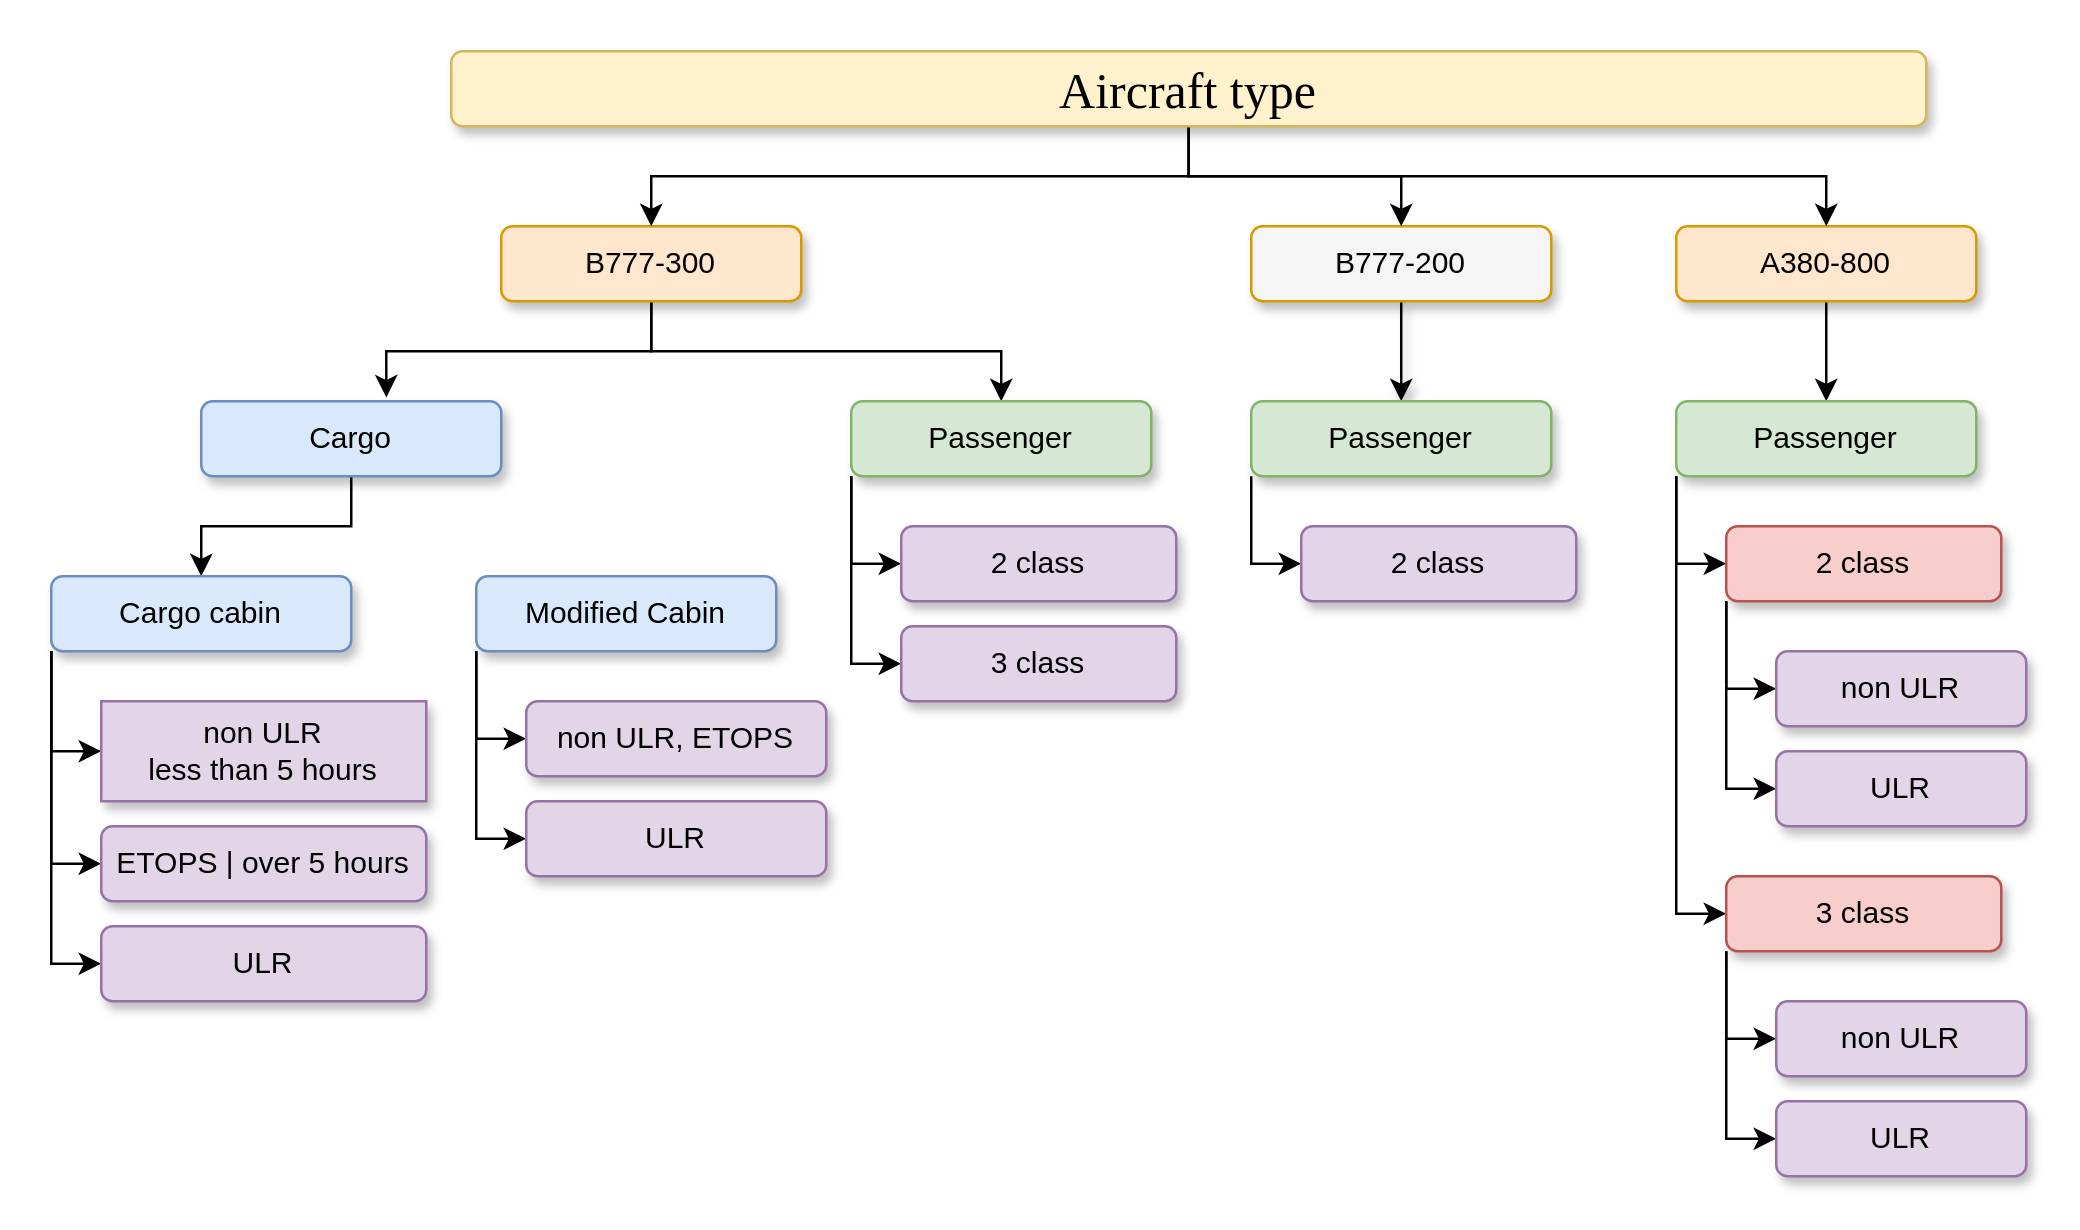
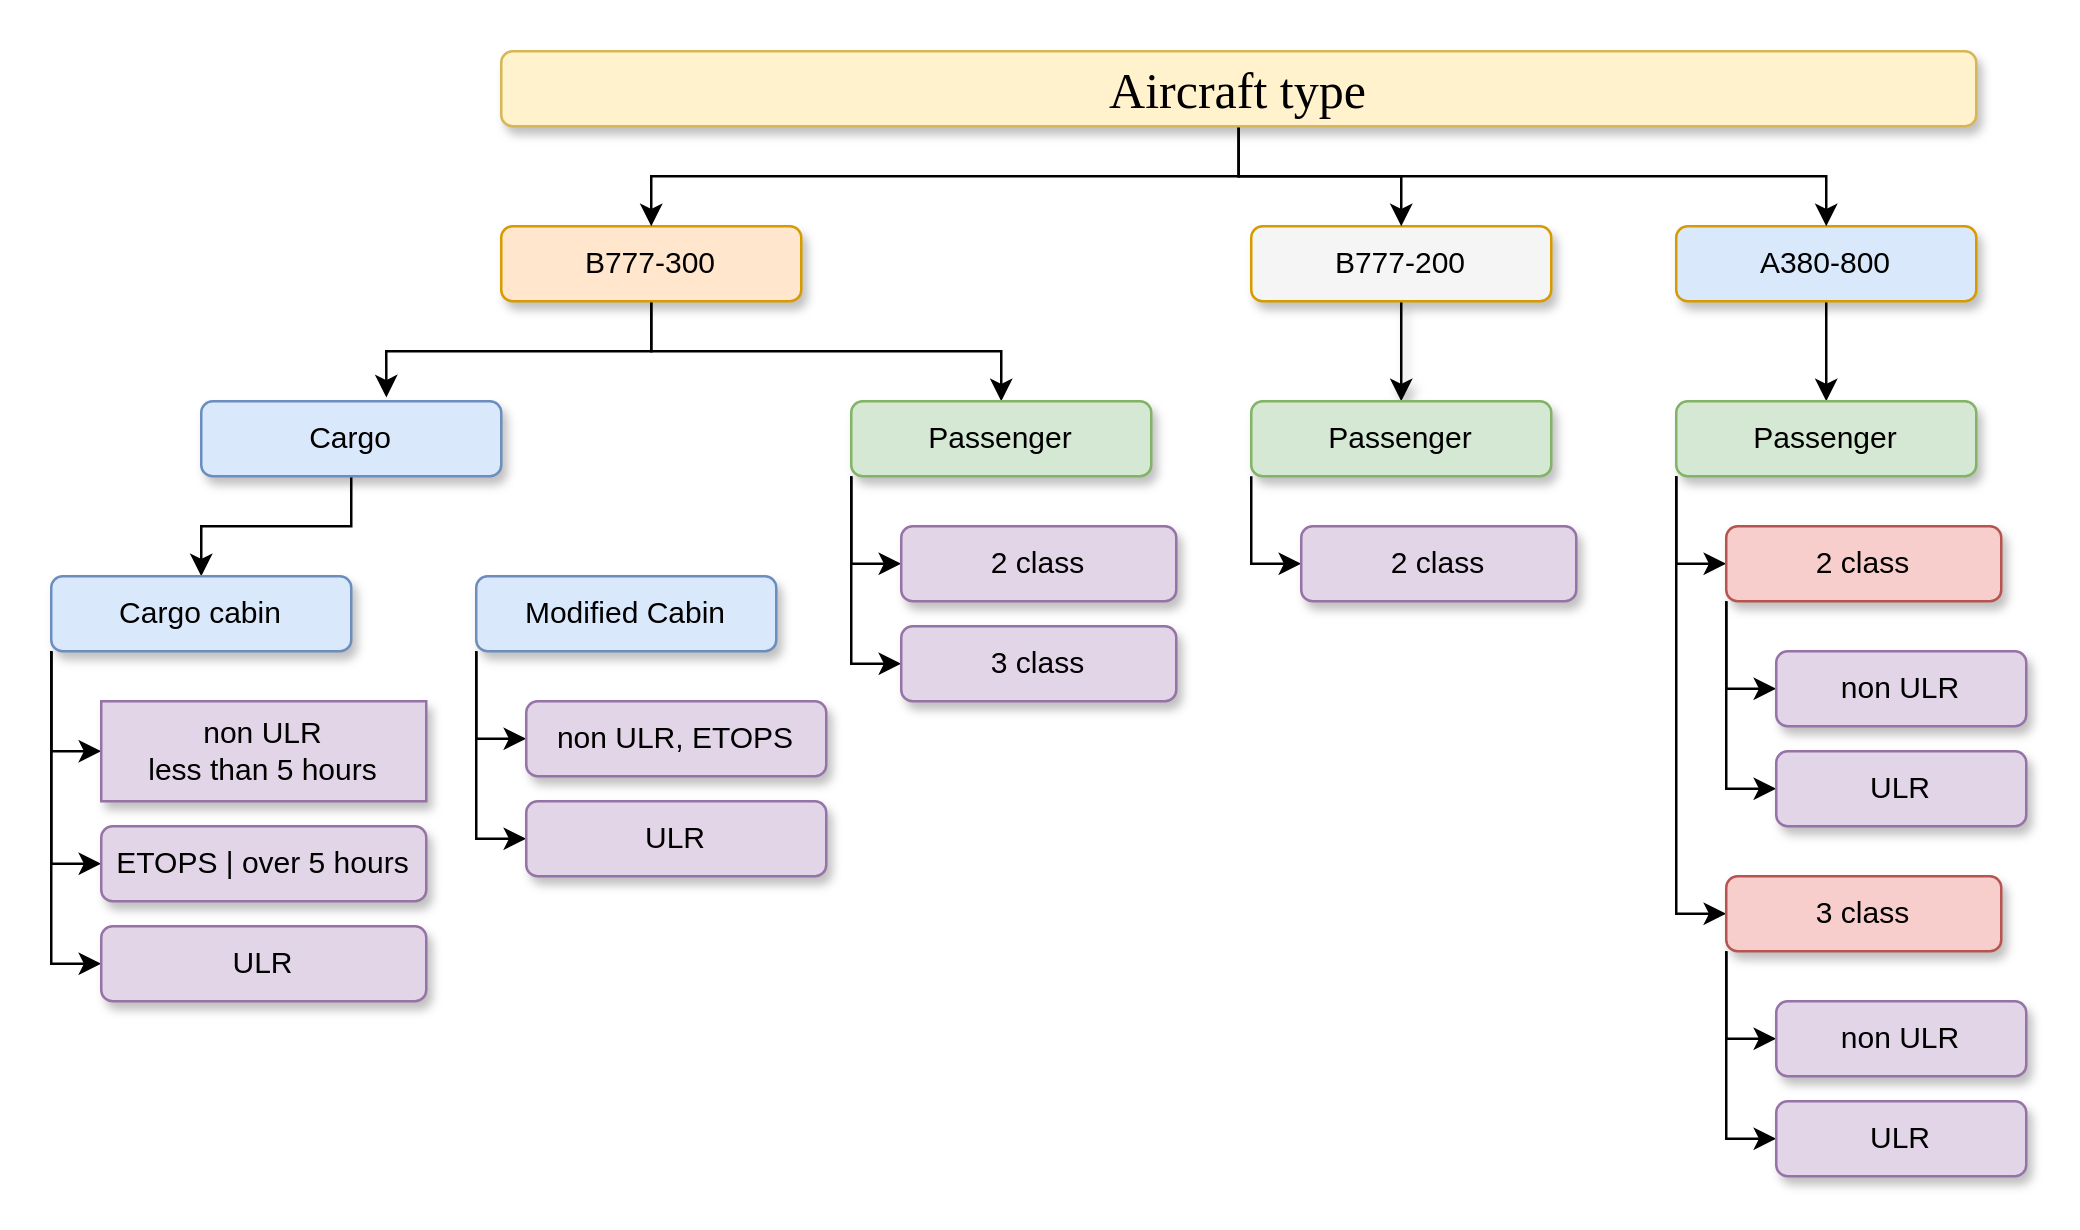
  <mxCell id="0" />
  <mxCell id="1" parent="0" />
  <mxCell id="2" style="edgeStyle=orthogonalEdgeStyle;rounded=0;orthogonalLoop=1;jettySize=auto;html=1;exitX=0.5;exitY=1;exitDx=0;exitDy=0;entryX=0.617;entryY=-0.05;entryDx=0;entryDy=0;entryPerimeter=0;" edge="1" parent="1" source="4" target="14"><mxGeometry relative="1" as="geometry" /></mxCell>
  <mxCell id="3" style="edgeStyle=orthogonalEdgeStyle;rounded=0;orthogonalLoop=1;jettySize=auto;html=1;exitX=0.5;exitY=1;exitDx=0;exitDy=0;shadow=0;fontFamily=Verdana;fontSize=20;" edge="1" parent="1" source="4" target="17"><mxGeometry relative="1" as="geometry" /></mxCell>
  <mxCell id="4" value="B777-300" style="rounded=1;whiteSpace=wrap;html=1;fillColor=#ffe6cc;strokeColor=#d79b00;shadow=1;" vertex="1" parent="1"><mxGeometry x="200" y="90" width="120" height="30" as="geometry" /></mxCell>
  <mxCell id="5" style="edgeStyle=orthogonalEdgeStyle;rounded=0;orthogonalLoop=1;jettySize=auto;html=1;exitX=0.5;exitY=1;exitDx=0;exitDy=0;entryX=0.5;entryY=0;entryDx=0;entryDy=0;shadow=1;fontFamily=Verdana;fontSize=20;" edge="1" parent="1" source="6" target="26"><mxGeometry relative="1" as="geometry" /></mxCell>
  <mxCell id="6" value="B777-200" style="rounded=1;whiteSpace=wrap;html=1;fillColor=#f5f5f5;strokeColor=#d79b00;shadow=1;" vertex="1" parent="1"><mxGeometry x="500" y="90" width="120" height="30" as="geometry" /></mxCell>
  <mxCell id="7" style="edgeStyle=orthogonalEdgeStyle;rounded=0;orthogonalLoop=1;jettySize=auto;html=1;exitX=0.5;exitY=1;exitDx=0;exitDy=0;" edge="1" parent="1" source="8" target="29"><mxGeometry relative="1" as="geometry" /></mxCell>
- <mxCell id="8" value="A380-800" style="rounded=1;whiteSpace=wrap;html=1;fillColor=#ffe6cc;strokeColor=#d79b00;shadow=1;" vertex="1" parent="1"><mxGeometry x="670" y="90" width="120" height="30" as="geometry" /></mxCell>
+ <mxCell id="8" value="A380-800" style="rounded=1;whiteSpace=wrap;html=1;fillColor=#dae8fc;strokeColor=#d79b00;shadow=1;" vertex="1" parent="1"><mxGeometry x="670" y="90" width="120" height="30" as="geometry" /></mxCell>
  <mxCell id="9" style="edgeStyle=orthogonalEdgeStyle;rounded=0;orthogonalLoop=1;jettySize=auto;html=1;exitX=0.5;exitY=1;exitDx=0;exitDy=0;" edge="1" parent="1" source="12" target="8"><mxGeometry relative="1" as="geometry" /></mxCell>
  <mxCell id="10" style="edgeStyle=orthogonalEdgeStyle;rounded=0;orthogonalLoop=1;jettySize=auto;html=1;exitX=0.5;exitY=1;exitDx=0;exitDy=0;" edge="1" parent="1" source="12" target="4"><mxGeometry relative="1" as="geometry" /></mxCell>
  <mxCell id="11" style="edgeStyle=orthogonalEdgeStyle;rounded=0;orthogonalLoop=1;jettySize=auto;html=1;exitX=0.5;exitY=1;exitDx=0;exitDy=0;shadow=0;fontFamily=Verdana;fontSize=20;" edge="1" parent="1" source="12" target="6"><mxGeometry relative="1" as="geometry" /></mxCell>
- <mxCell id="12" value="&lt;span style=&quot;font-size: 20px;&quot;&gt;Aircraft type&lt;/span&gt;" style="rounded=1;whiteSpace=wrap;html=1;strokeWidth=1;perimeterSpacing=0;glass=0;shadow=1;sketch=0;fontFamily=Verdana;fontSize=20;fillColor=#fff2cc;strokeColor=#d6b656;" vertex="1" parent="1"><mxGeometry x="180" y="20" width="590" height="30" as="geometry" /></mxCell>
+ <mxCell id="12" value="&lt;span style=&quot;font-size: 20px;&quot;&gt;Aircraft type&lt;/span&gt;" style="rounded=1;whiteSpace=wrap;html=1;strokeWidth=1;perimeterSpacing=0;glass=0;shadow=1;sketch=0;fontFamily=Verdana;fontSize=20;fillColor=#fff2cc;strokeColor=#d6b656;" vertex="1" parent="1"><mxGeometry x="200" y="20" width="590" height="30" as="geometry" /></mxCell>
  <mxCell id="13" style="edgeStyle=orthogonalEdgeStyle;rounded=0;orthogonalLoop=1;jettySize=auto;html=1;exitX=0.5;exitY=1;exitDx=0;exitDy=0;entryX=0.5;entryY=0;entryDx=0;entryDy=0;shadow=0;fontFamily=Verdana;fontSize=20;" edge="1" parent="1" source="14" target="24"><mxGeometry relative="1" as="geometry" /></mxCell>
  <mxCell id="14" value="Cargo" style="rounded=1;whiteSpace=wrap;html=1;fillColor=#dae8fc;strokeColor=#6c8ebf;shadow=1;" vertex="1" parent="1"><mxGeometry x="80" y="160" width="120" height="30" as="geometry" /></mxCell>
  <mxCell id="15" style="edgeStyle=orthogonalEdgeStyle;rounded=0;orthogonalLoop=1;jettySize=auto;html=1;exitX=0;exitY=1;exitDx=0;exitDy=0;entryX=0;entryY=0.5;entryDx=0;entryDy=0;shadow=0;fontFamily=Verdana;fontSize=20;" edge="1" parent="1" source="17" target="42"><mxGeometry relative="1" as="geometry" /></mxCell>
  <mxCell id="16" style="edgeStyle=orthogonalEdgeStyle;rounded=0;orthogonalLoop=1;jettySize=auto;html=1;exitX=0;exitY=1;exitDx=0;exitDy=0;entryX=0;entryY=0.5;entryDx=0;entryDy=0;shadow=0;fontFamily=Verdana;fontSize=20;" edge="1" parent="1" source="17" target="43"><mxGeometry relative="1" as="geometry" /></mxCell>
  <mxCell id="17" value="Passenger" style="rounded=1;whiteSpace=wrap;html=1;fillColor=#d5e8d4;strokeColor=#82b366;shadow=1;" vertex="1" parent="1"><mxGeometry x="340" y="160" width="120" height="30" as="geometry" /></mxCell>
  <mxCell id="18" style="edgeStyle=orthogonalEdgeStyle;rounded=0;orthogonalLoop=1;jettySize=auto;html=1;exitX=0;exitY=1;exitDx=0;exitDy=0;entryX=0;entryY=0.5;entryDx=0;entryDy=0;shadow=0;fontFamily=Verdana;fontSize=20;" edge="1" parent="1" source="20" target="37"><mxGeometry relative="1" as="geometry" /></mxCell>
  <mxCell id="19" style="edgeStyle=orthogonalEdgeStyle;rounded=0;orthogonalLoop=1;jettySize=auto;html=1;exitX=0;exitY=1;exitDx=0;exitDy=0;entryX=0;entryY=0.5;entryDx=0;entryDy=0;shadow=0;fontFamily=Verdana;fontSize=20;" edge="1" parent="1" source="20" target="38"><mxGeometry relative="1" as="geometry" /></mxCell>
  <mxCell id="20" value="Modified Cabin" style="rounded=1;whiteSpace=wrap;html=1;fillColor=#dae8fc;strokeColor=#6c8ebf;shadow=1;" vertex="1" parent="1"><mxGeometry x="190" y="230" width="120" height="30" as="geometry" /></mxCell>
  <mxCell id="21" style="edgeStyle=orthogonalEdgeStyle;rounded=0;orthogonalLoop=1;jettySize=auto;html=1;exitX=0;exitY=1;exitDx=0;exitDy=0;entryX=0;entryY=0.5;entryDx=0;entryDy=0;shadow=0;fontFamily=Verdana;fontSize=20;" edge="1" parent="1" source="24" target="39"><mxGeometry relative="1" as="geometry" /></mxCell>
  <mxCell id="22" style="edgeStyle=orthogonalEdgeStyle;rounded=0;orthogonalLoop=1;jettySize=auto;html=1;exitX=0;exitY=1;exitDx=0;exitDy=0;entryX=0;entryY=0.5;entryDx=0;entryDy=0;shadow=0;fontFamily=Verdana;fontSize=20;" edge="1" parent="1" source="24" target="40"><mxGeometry relative="1" as="geometry" /></mxCell>
  <mxCell id="23" style="edgeStyle=orthogonalEdgeStyle;rounded=0;orthogonalLoop=1;jettySize=auto;html=1;exitX=0;exitY=1;exitDx=0;exitDy=0;entryX=0;entryY=0.5;entryDx=0;entryDy=0;shadow=0;fontFamily=Verdana;fontSize=20;" edge="1" parent="1" source="24" target="41"><mxGeometry relative="1" as="geometry" /></mxCell>
  <mxCell id="24" value="Cargo cabin" style="rounded=1;whiteSpace=wrap;html=1;fillColor=#dae8fc;strokeColor=#6c8ebf;shadow=1;" vertex="1" parent="1"><mxGeometry x="20" y="230" width="120" height="30" as="geometry" /></mxCell>
  <mxCell id="25" style="edgeStyle=orthogonalEdgeStyle;rounded=0;orthogonalLoop=1;jettySize=auto;html=1;exitX=0;exitY=1;exitDx=0;exitDy=0;entryX=0;entryY=0.5;entryDx=0;entryDy=0;shadow=0;fontFamily=Verdana;fontSize=20;" edge="1" parent="1" source="26" target="30"><mxGeometry relative="1" as="geometry" /></mxCell>
  <mxCell id="26" value="Passenger" style="rounded=1;whiteSpace=wrap;html=1;fillColor=#d5e8d4;strokeColor=#82b366;shadow=1;" vertex="1" parent="1"><mxGeometry x="500" y="160" width="120" height="30" as="geometry" /></mxCell>
  <mxCell id="27" style="edgeStyle=orthogonalEdgeStyle;rounded=0;orthogonalLoop=1;jettySize=auto;html=1;exitX=0;exitY=1;exitDx=0;exitDy=0;entryX=0;entryY=0.5;entryDx=0;entryDy=0;" edge="1" parent="1" source="29" target="33"><mxGeometry relative="1" as="geometry" /></mxCell>
  <mxCell id="28" style="edgeStyle=orthogonalEdgeStyle;rounded=0;orthogonalLoop=1;jettySize=auto;html=1;exitX=0;exitY=1;exitDx=0;exitDy=0;entryX=0;entryY=0.5;entryDx=0;entryDy=0;" edge="1" parent="1" source="29" target="36"><mxGeometry relative="1" as="geometry" /></mxCell>
  <mxCell id="29" value="Passenger" style="rounded=1;whiteSpace=wrap;html=1;fillColor=#d5e8d4;strokeColor=#82b366;shadow=1;" vertex="1" parent="1"><mxGeometry x="670" y="160" width="120" height="30" as="geometry" /></mxCell>
  <mxCell id="30" value="2 class" style="rounded=1;whiteSpace=wrap;html=1;fillColor=#e1d5e7;strokeColor=#9673a6;shadow=1;" vertex="1" parent="1"><mxGeometry x="520" y="210" width="110" height="30" as="geometry" /></mxCell>
  <mxCell id="31" style="edgeStyle=orthogonalEdgeStyle;rounded=0;orthogonalLoop=1;jettySize=auto;html=1;exitX=0;exitY=1;exitDx=0;exitDy=0;entryX=0;entryY=0.5;entryDx=0;entryDy=0;shadow=0;fontFamily=Verdana;fontSize=20;" edge="1" parent="1" source="33" target="45"><mxGeometry relative="1" as="geometry" /></mxCell>
  <mxCell id="32" style="edgeStyle=orthogonalEdgeStyle;rounded=0;orthogonalLoop=1;jettySize=auto;html=1;exitX=0;exitY=1;exitDx=0;exitDy=0;entryX=0;entryY=0.5;entryDx=0;entryDy=0;shadow=0;fontFamily=Verdana;fontSize=20;" edge="1" parent="1" source="33" target="44"><mxGeometry relative="1" as="geometry" /></mxCell>
  <mxCell id="33" value="2 class" style="rounded=1;whiteSpace=wrap;html=1;fillColor=#f8cecc;strokeColor=#b85450;shadow=1;" vertex="1" parent="1"><mxGeometry x="690" y="210" width="110" height="30" as="geometry" /></mxCell>
  <mxCell id="34" style="edgeStyle=orthogonalEdgeStyle;rounded=0;orthogonalLoop=1;jettySize=auto;html=1;exitX=0;exitY=1;exitDx=0;exitDy=0;entryX=0;entryY=0.5;entryDx=0;entryDy=0;shadow=0;fontFamily=Verdana;fontSize=20;" edge="1" parent="1" source="36" target="47"><mxGeometry relative="1" as="geometry" /></mxCell>
  <mxCell id="35" style="edgeStyle=orthogonalEdgeStyle;rounded=0;orthogonalLoop=1;jettySize=auto;html=1;exitX=0;exitY=1;exitDx=0;exitDy=0;entryX=0;entryY=0.5;entryDx=0;entryDy=0;shadow=0;fontFamily=Verdana;fontSize=20;" edge="1" parent="1" source="36" target="46"><mxGeometry relative="1" as="geometry" /></mxCell>
  <mxCell id="36" value="3 class" style="rounded=1;whiteSpace=wrap;html=1;fillColor=#f8cecc;strokeColor=#b85450;shadow=1;" vertex="1" parent="1"><mxGeometry x="690" y="350" width="110" height="30" as="geometry" /></mxCell>
  <mxCell id="37" value="non ULR, ETOPS" style="rounded=1;whiteSpace=wrap;html=1;fillColor=#e1d5e7;strokeColor=#9673a6;shadow=1;" vertex="1" parent="1"><mxGeometry x="210" y="280" width="120" height="30" as="geometry" /></mxCell>
  <mxCell id="38" value="ULR" style="rounded=1;whiteSpace=wrap;html=1;fillColor=#e1d5e7;strokeColor=#9673a6;shadow=1;" vertex="1" parent="1"><mxGeometry x="210" y="320" width="120" height="30" as="geometry" /></mxCell>
  <mxCell id="39" value="non ULR &lt;br&gt;less than 5 hours" style="whiteSpace=wrap;html=1;fillColor=#e1d5e7;strokeColor=#9673a6;shadow=1;rounded=0;" vertex="1" parent="1"><mxGeometry x="40" y="280" width="130" height="40" as="geometry" /></mxCell>
  <mxCell id="40" value="ETOPS | over 5 hours" style="rounded=1;whiteSpace=wrap;html=1;fillColor=#e1d5e7;strokeColor=#9673a6;shadow=1;" vertex="1" parent="1"><mxGeometry x="40" y="330" width="130" height="30" as="geometry" /></mxCell>
  <mxCell id="41" value="ULR" style="rounded=1;whiteSpace=wrap;html=1;fillColor=#e1d5e7;strokeColor=#9673a6;shadow=1;" vertex="1" parent="1"><mxGeometry x="40" y="370" width="130" height="30" as="geometry" /></mxCell>
  <mxCell id="42" value="2 class" style="rounded=1;whiteSpace=wrap;html=1;fillColor=#e1d5e7;strokeColor=#9673a6;shadow=1;" vertex="1" parent="1"><mxGeometry x="360" y="210" width="110" height="30" as="geometry" /></mxCell>
  <mxCell id="43" value="3 class" style="rounded=1;whiteSpace=wrap;html=1;fillColor=#e1d5e7;strokeColor=#9673a6;shadow=1;" vertex="1" parent="1"><mxGeometry x="360" y="250" width="110" height="30" as="geometry" /></mxCell>
  <mxCell id="44" value="ULR" style="rounded=1;whiteSpace=wrap;html=1;fillColor=#e1d5e7;strokeColor=#9673a6;shadow=1;" vertex="1" parent="1"><mxGeometry x="710" y="300" width="100" height="30" as="geometry" /></mxCell>
  <mxCell id="45" value="non ULR" style="rounded=1;whiteSpace=wrap;html=1;fillColor=#e1d5e7;strokeColor=#9673a6;shadow=1;" vertex="1" parent="1"><mxGeometry x="710" y="260" width="100" height="30" as="geometry" /></mxCell>
  <mxCell id="46" value="ULR" style="rounded=1;whiteSpace=wrap;html=1;fillColor=#e1d5e7;strokeColor=#9673a6;shadow=1;" vertex="1" parent="1"><mxGeometry x="710" y="440" width="100" height="30" as="geometry" /></mxCell>
  <mxCell id="47" value="non ULR" style="rounded=1;whiteSpace=wrap;html=1;fillColor=#e1d5e7;strokeColor=#9673a6;shadow=1;" vertex="1" parent="1"><mxGeometry x="710" y="400" width="100" height="30" as="geometry" /></mxCell>
